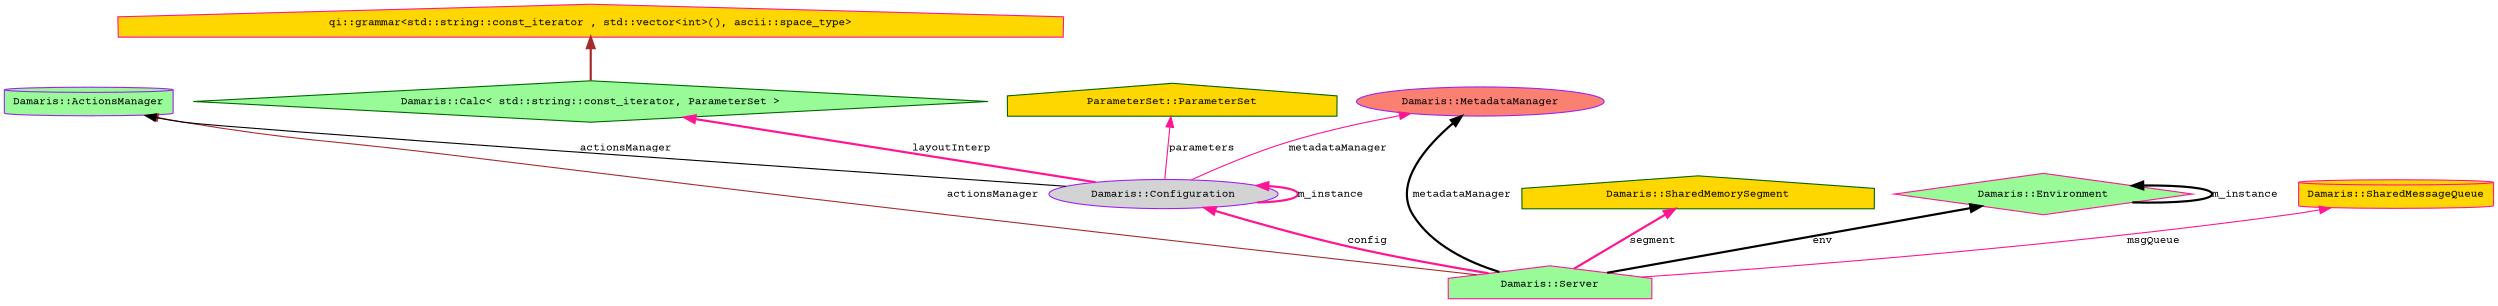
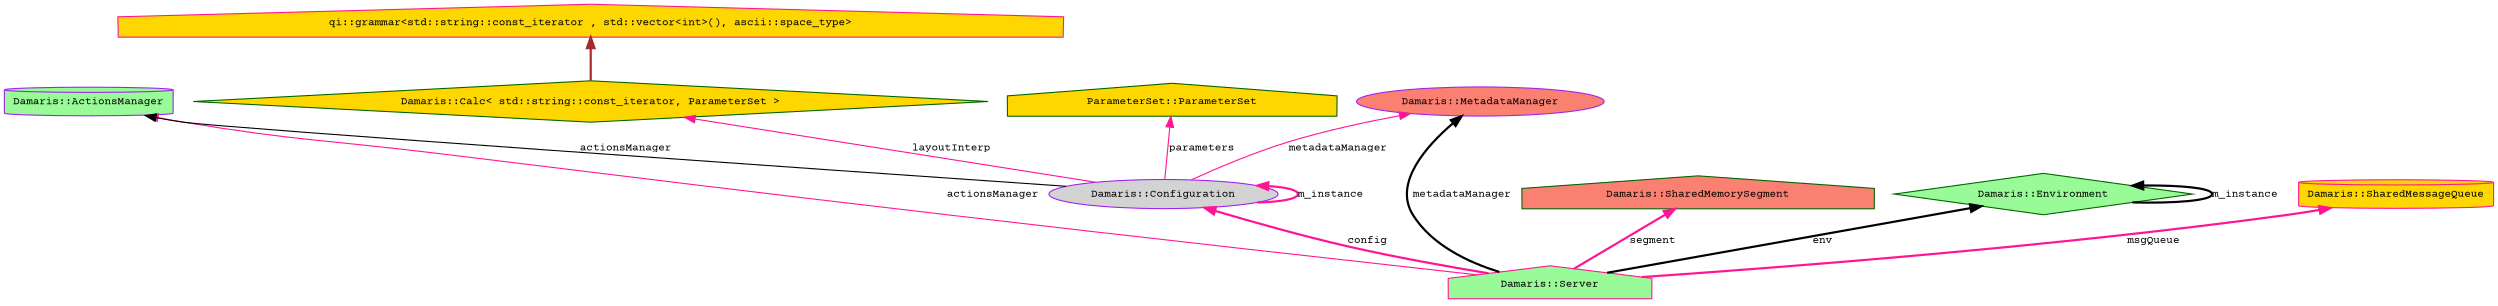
  digraph {
    fontname="Courier Prime"
    rankdir=TB
    node [color=deeppink fillcolor=gold fontname="Courier Prime" fontsize=10 shape=house style=filled]
    edge [color=deeppink dir=back fontname="Courier Prime" fontsize=10 labelfontname=FreeSans labelfontsize=10 style=bold]
    n1 [fillcolor=palegreen fontcolor=black height=0.2 label="Damaris::Server" width=0.4]
    n2 [color=purple fillcolor=palegreen height=0.2 label="Damaris::ActionsManager" shape=cylinder width=0.4]
    n3 [color=purple fillcolor=lightgrey height=0.2 label="Damaris::Configuration" shape=ellipse width=0.4]
    n4 [color=purple fillcolor=salmon height=0.2 label="Damaris::MetadataManager" shape=ellipse width=0.4]
-   n5 [color=darkgreen fillcolor=palegreen height=0.2 label="Damaris::Calc\< std::string::const_iterator, ParameterSet \>" shape=diamond width=0.4]
+   n5 [color=darkgreen height=0.2 label="Damaris::Calc\< std::string::const_iterator, ParameterSet \>" shape=diamond width=0.4]
    n6 [height=0.2 label="qi::grammar\<std::string::const_iterator , std::vector\<int\>(), ascii::space_type\>" width=0.4]
    n7 [color=darkgreen height=0.2 label="ParameterSet::ParameterSet" width=0.4]
-   n8 [color=darkgreen height=0.2 label="Damaris::SharedMemorySegment" width=0.4]
-   n9 [fillcolor=palegreen height=0.2 label="Damaris::Environment" shape=diamond width=0.4]
+   n8 [color=darkgreen fillcolor=salmon height=0.2 label="Damaris::SharedMemorySegment" width=0.4]
+   n9 [color=darkgreen fillcolor=palegreen height=0.2 label="Damaris::Environment" shape=diamond width=0.4]
    n10 [height=0.2 label="Damaris::SharedMessageQueue" shape=cylinder width=0.4]
-   n2 -> n1 [color=brown label=actionsManager style=solid]
+   n2 -> n1 [label=actionsManager style=solid]
    n2 -> n3 [color=black label=actionsManager style=solid]
    n3 -> n1 [label=config]
    n3 -> n3 [label=m_instance]
    n4 -> n1 [color=black label=metadataManager]
    n4 -> n3 [label=metadataManager style=solid]
-   n5 -> n3 [label=layoutInterp]
+   n5 -> n3 [label=layoutInterp style=solid]
    n6 -> n5 [color=brown]
    n7 -> n3 [label=parameters style=solid]
    n8 -> n1 [label=segment]
    n9 -> n1 [color=black label=env]
    n9 -> n9 [color=black label=m_instance]
-   n10 -> n1 [label=msgQueue style=solid]
+   n10 -> n1 [label=msgQueue]
  }
